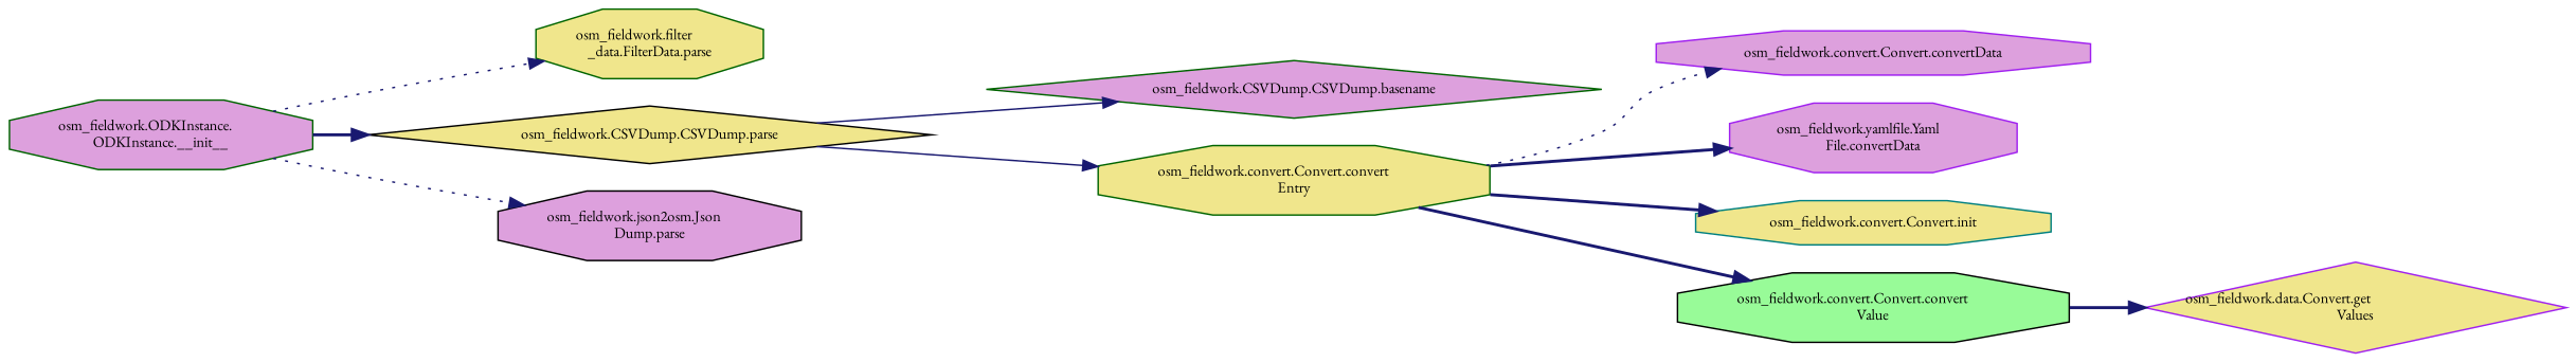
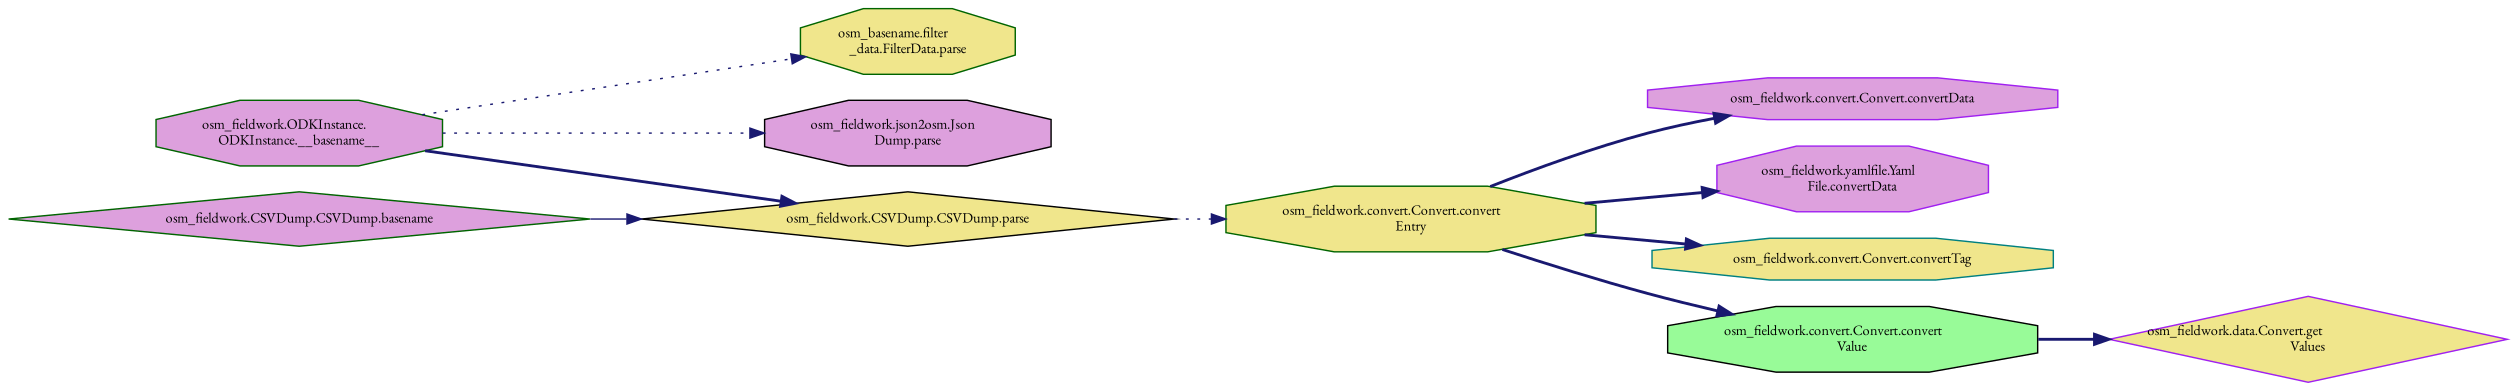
  digraph {
    fontname="EB Garamond"
    rankdir=LR
    node [color=darkgreen fillcolor=plum fontname="EB Garamond" fontsize=10 shape=octagon style=filled]
    edge [color=midnightblue fontname="EB Garamond" fontsize=10 labelfontname=Helvetica labelfontsize=10 style=bold]
-   n1 [fontcolor=black height=0.2 label="osm_fieldwork.ODKInstance.\lODKInstance.__init__" width=0.4]
-   n2 [fillcolor=khaki height=0.2 label="osm_fieldwork.filter\l_data.FilterData.parse" width=0.4]
+   n1 [fontcolor=black height=0.2 label="osm_fieldwork.ODKInstance.\lODKInstance.__basename__" width=0.4]
+   n2 [fillcolor=khaki height=0.2 label="osm_basename.filter\l_data.FilterData.parse" width=0.4]
    n3 [color=black fillcolor=khaki height=0.2 label="osm_fieldwork.CSVDump.CSVDump.parse" shape=diamond width=0.4]
    n4 [color=black height=0.2 label="osm_fieldwork.json2osm.Json\lDump.parse" width=0.4]
    n5 [height=0.2 label="osm_fieldwork.CSVDump.CSVDump.basename" shape=diamond width=0.4]
    n6 [fillcolor=khaki height=0.2 label="osm_fieldwork.convert.Convert.convert\lEntry" width=0.4]
    n7 [color=purple height=0.2 label="osm_fieldwork.convert.Convert.convertData" width=0.4]
    n8 [color=purple height=0.2 label="osm_fieldwork.yamlfile.Yaml\lFile.convertData" width=0.4]
-   n9 [color=teal fillcolor=khaki height=0.2 label="osm_fieldwork.convert.Convert.init" width=0.4]
+   n9 [color=teal fillcolor=khaki height=0.2 label="osm_fieldwork.convert.Convert.convertTag" width=0.4]
    n10 [color=black fillcolor=palegreen height=0.2 label="osm_fieldwork.convert.Convert.convert\lValue" width=0.4]
    n11 [color=purple fillcolor=khaki height=0.2 label="osm_fieldwork.data.Convert.get\lValues" shape=diamond width=0.4]
    n1 -> n2 [style=dotted]
    n1 -> n3
    n1 -> n4 [style=dotted]
-   n3 -> n5 [style=solid]
-   n3 -> n6 [style=solid]
-   n6 -> n7 [style=dotted]
+   n5 -> n3 [style=solid]
+   n3 -> n6 [style=dotted]
+   n6 -> n7
    n6 -> n8
    n6 -> n9
    n6 -> n10
    n10 -> n11
  }
